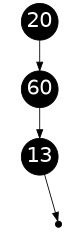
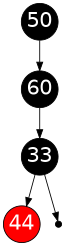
  digraph {
    ordering=out
    node [color=black fixedsize=true fontcolor=white fontname=Helvetica fontsize=24 fontweight=bold shape=circle style=filled]
+   44 [fillcolor=red width=.6]
    n1 [shape=point width=.1]
-   50 [width=.6 label=20]
+   50 [width=.6]
    60 [width=.6]
-   33 [width=.6 label=13]
+   33 [width=.6]
    50 -> 60
    60 -> 33
+   33 -> 44
    33 -> n1
  }
